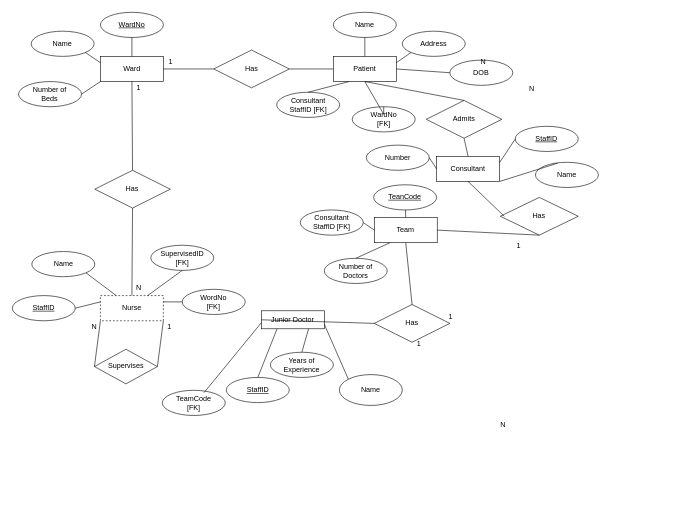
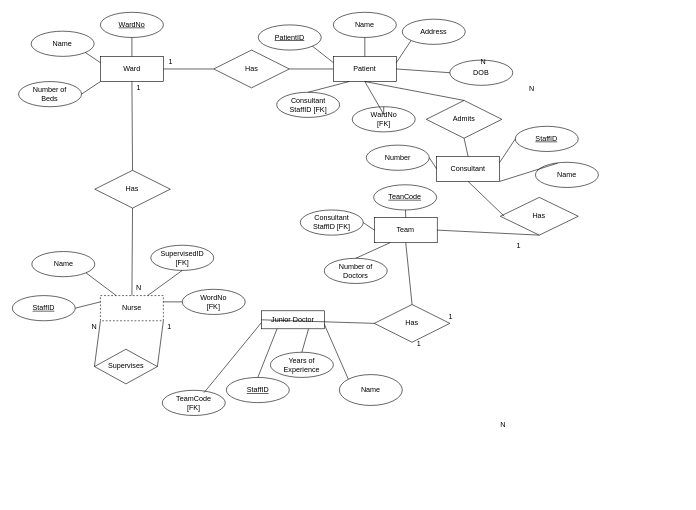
  <mxCell id="0" />
  <mxCell id="1" parent="0" />
  <mxCell id="2" value="" style="group;rounded=0;labelBackgroundColor=none;" vertex="1" connectable="0" parent="1"><mxGeometry x="20" y="20" width="1117.43" height="807.91" as="geometry" /></mxCell>
  <mxCell id="3" value="Ward" style="whiteSpace=wrap;html=1;align=center;rounded=0;labelBackgroundColor=none;" vertex="1" parent="2"><mxGeometry x="146.892" y="73.446" width="104.923" height="41.969" as="geometry" /></mxCell>
  <mxCell id="4" value="WardNo" style="ellipse;whiteSpace=wrap;html=1;align=center;fontStyle=4;rounded=0;labelBackgroundColor=none;" vertex="1" parent="2"><mxGeometry x="146.892" width="104.923" height="41.969" as="geometry" /></mxCell>
  <mxCell id="5" value="Name" style="ellipse;whiteSpace=wrap;html=1;align=center;rounded=0;labelBackgroundColor=none;" vertex="1" parent="2"><mxGeometry x="31.477" y="31.477" width="104.923" height="41.969" as="geometry" /></mxCell>
  <mxCell id="6" value="Number of&lt;div&gt;Beds&lt;/div&gt;" style="ellipse;whiteSpace=wrap;html=1;align=center;rounded=0;labelBackgroundColor=none;" vertex="1" parent="2"><mxGeometry x="10.492" y="115.416" width="104.923" height="41.969" as="geometry" /></mxCell>
  <mxCell id="7" value="Patient" style="whiteSpace=wrap;html=1;align=center;rounded=0;labelBackgroundColor=none;" vertex="1" parent="2"><mxGeometry x="535.111" y="73.446" width="104.923" height="41.969" as="geometry" /></mxCell>
+ <mxCell id="8" value="PatientID" style="ellipse;whiteSpace=wrap;html=1;align=center;fontStyle=4;rounded=0;labelBackgroundColor=none;" vertex="1" parent="2"><mxGeometry x="410.002" y="20.985" width="104.923" height="41.969" as="geometry" /></mxCell>
  <mxCell id="9" value="Name" style="ellipse;whiteSpace=wrap;html=1;align=center;rounded=0;labelBackgroundColor=none;" vertex="1" parent="2"><mxGeometry x="535.109" width="104.923" height="41.969" as="geometry" /></mxCell>
  <mxCell id="10" value="DOB" style="ellipse;whiteSpace=wrap;html=1;align=center;rounded=0;labelBackgroundColor=none;" vertex="1" parent="2"><mxGeometry x="729.217" y="79.739" width="104.923" height="41.969" as="geometry" /></mxCell>
- <mxCell id="11" value="Address" style="ellipse;whiteSpace=wrap;html=1;align=center;rounded=0;labelBackgroundColor=none;" vertex="1" parent="2"><mxGeometry x="650.003" y="31.475" width="104.923" height="41.969" as="geometry" /></mxCell>
+ <mxCell id="11" value="Address" style="ellipse;whiteSpace=wrap;html=1;align=center;rounded=0;labelBackgroundColor=none;" vertex="1" parent="2"><mxGeometry x="650.003" y="11.475" width="104.923" height="41.969" as="geometry" /></mxCell>
  <mxCell id="12" value="WardNo&lt;div&gt;[FK]&lt;/div&gt;" style="ellipse;whiteSpace=wrap;html=1;align=center;rounded=0;labelBackgroundColor=none;" vertex="1" parent="2"><mxGeometry x="566.584" y="157.38" width="104.923" height="41.969" as="geometry" /></mxCell>
  <mxCell id="13" value="Consultant&lt;div&gt;StaffID [FK]&lt;/div&gt;" style="ellipse;whiteSpace=wrap;html=1;align=center;rounded=0;labelBackgroundColor=none;" vertex="1" parent="2"><mxGeometry x="440.678" y="133.25" width="104.923" height="41.969" as="geometry" /></mxCell>
  <mxCell id="14" value="Nurse" style="whiteSpace=wrap;html=1;align=center;rounded=0;labelBackgroundColor=none;dashed=1;" vertex="1" parent="2"><mxGeometry x="146.892" y="472.155" width="104.923" height="41.969" as="geometry" /></mxCell>
  <mxCell id="15" value="StaffID" style="ellipse;whiteSpace=wrap;html=1;align=center;fontStyle=4;rounded=0;labelBackgroundColor=none;" vertex="1" parent="2"><mxGeometry y="472.155" width="104.923" height="41.969" as="geometry" /></mxCell>
  <mxCell id="16" value="Name" style="ellipse;whiteSpace=wrap;html=1;align=center;rounded=0;labelBackgroundColor=none;" vertex="1" parent="2"><mxGeometry x="32.526" y="398.709" width="104.923" height="41.969" as="geometry" /></mxCell>
  <mxCell id="17" value="WordNo&lt;div&gt;[FK]&lt;/div&gt;" style="ellipse;whiteSpace=wrap;html=1;align=center;rounded=0;labelBackgroundColor=none;" vertex="1" parent="2"><mxGeometry x="283.292" y="461.663" width="104.923" height="41.969" as="geometry" /></mxCell>
  <mxCell id="18" value="SupervisedID&lt;div&gt;[FK]&lt;/div&gt;" style="ellipse;whiteSpace=wrap;html=1;align=center;rounded=0;labelBackgroundColor=none;" vertex="1" parent="2"><mxGeometry x="230.831" y="388.216" width="104.923" height="41.969" as="geometry" /></mxCell>
  <mxCell id="19" value="Consultant" style="whiteSpace=wrap;html=1;align=center;rounded=0;labelBackgroundColor=none;" vertex="1" parent="2"><mxGeometry x="707.181" y="240.005" width="104.923" height="41.969" as="geometry" /></mxCell>
  <mxCell id="20" value="StaffID" style="ellipse;whiteSpace=wrap;html=1;align=center;fontStyle=4;rounded=0;labelBackgroundColor=none;" vertex="1" parent="2"><mxGeometry x="838.333" y="190.003" width="104.923" height="41.969" as="geometry" /></mxCell>
  <mxCell id="21" value="Name" style="ellipse;whiteSpace=wrap;html=1;align=center;rounded=0;labelBackgroundColor=none;" vertex="1" parent="2"><mxGeometry x="871.915" y="249.996" width="104.923" height="41.969" as="geometry" /></mxCell>
  <mxCell id="22" value="Number" style="ellipse;whiteSpace=wrap;html=1;align=center;rounded=0;labelBackgroundColor=none;" vertex="1" parent="2"><mxGeometry x="590.0" y="221.39" width="104.923" height="41.969" as="geometry" /></mxCell>
  <mxCell id="23" value="Team" style="whiteSpace=wrap;html=1;align=center;rounded=0;labelBackgroundColor=none;" vertex="1" parent="2"><mxGeometry x="603.31" y="342.045" width="104.923" height="41.969" as="geometry" /></mxCell>
  <mxCell id="24" value="Consultant&lt;div&gt;StaffID [FK]&lt;/div&gt;" style="ellipse;whiteSpace=wrap;html=1;align=center;rounded=0;labelBackgroundColor=none;" vertex="1" parent="2"><mxGeometry x="479.997" y="329.455" width="104.923" height="41.969" as="geometry" /></mxCell>
  <mxCell id="25" value="TeanCode" style="ellipse;whiteSpace=wrap;html=1;align=center;fontStyle=4;rounded=0;labelBackgroundColor=none;" vertex="1" parent="2"><mxGeometry x="602.26" y="287.49" width="104.923" height="41.969" as="geometry" /></mxCell>
  <mxCell id="26" value="Number of&lt;div&gt;Doctors&lt;/div&gt;" style="ellipse;whiteSpace=wrap;html=1;align=center;rounded=0;labelBackgroundColor=none;" vertex="1" parent="2"><mxGeometry x="519.995" y="409.999" width="104.923" height="41.969" as="geometry" /></mxCell>
  <mxCell id="27" value="Junior Doctor" style="whiteSpace=wrap;html=1;align=center;rounded=0;labelBackgroundColor=none;" vertex="1" parent="2"><mxGeometry x="415.072" y="497.495" width="104.923" height="30" as="geometry" /></mxCell>
  <mxCell id="28" value="TeamCode&lt;div&gt;[FK]&lt;/div&gt;" style="ellipse;whiteSpace=wrap;html=1;align=center;rounded=0;labelBackgroundColor=none;" vertex="1" parent="2"><mxGeometry x="249.999" y="630.005" width="104.923" height="41.969" as="geometry" /></mxCell>
  <mxCell id="29" value="Name" style="ellipse;whiteSpace=wrap;html=1;align=center;rounded=0;labelBackgroundColor=none;" vertex="1" parent="2"><mxGeometry x="545.08" y="603.81" width="104.92" height="51.45" as="geometry" /></mxCell>
  <mxCell id="30" value="StaffID" style="ellipse;whiteSpace=wrap;html=1;align=center;fontStyle=4;rounded=0;labelBackgroundColor=none;" vertex="1" parent="2"><mxGeometry x="356.733" y="608.551" width="104.923" height="41.969" as="geometry" /></mxCell>
  <mxCell id="31" value="Years of&lt;div&gt;Experience&lt;/div&gt;" style="ellipse;whiteSpace=wrap;html=1;align=center;rounded=0;labelBackgroundColor=none;" vertex="1" parent="2"><mxGeometry x="430.183" y="566.581" width="104.923" height="41.969" as="geometry" /></mxCell>
  <mxCell id="32" value="" style="endArrow=none;html=1;rounded=0;exitX=0.5;exitY=0;exitDx=0;exitDy=0;entryX=0.25;entryY=1;entryDx=0;entryDy=0;labelBackgroundColor=none;fontColor=default;" edge="1" parent="2" source="30" target="27"><mxGeometry relative="1" as="geometry"><mxPoint x="566.584" y="535.109" as="sourcePoint" /><mxPoint x="860.369" y="723.971" as="targetPoint" /></mxGeometry></mxCell>
  <mxCell id="33" value="" style="endArrow=none;html=1;rounded=0;exitX=1;exitY=1;exitDx=0;exitDy=0;entryX=0;entryY=0.25;entryDx=0;entryDy=0;labelBackgroundColor=none;fontColor=default;" edge="1" parent="2" source="5" target="3"><mxGeometry relative="1" as="geometry"><mxPoint x="188.861" y="125.908" as="sourcePoint" /><mxPoint x="356.738" y="125.908" as="targetPoint" /></mxGeometry></mxCell>
  <mxCell id="34" value="" style="endArrow=none;html=1;rounded=0;exitX=0.5;exitY=1;exitDx=0;exitDy=0;entryX=0.5;entryY=0;entryDx=0;entryDy=0;labelBackgroundColor=none;fontColor=default;" edge="1" parent="2" source="4" target="3"><mxGeometry relative="1" as="geometry"><mxPoint x="199.354" y="41.969" as="sourcePoint" /><mxPoint x="356.738" y="41.969" as="targetPoint" /></mxGeometry></mxCell>
  <mxCell id="35" value="" style="endArrow=none;html=1;rounded=0;exitX=1;exitY=0.5;exitDx=0;exitDy=0;entryX=0;entryY=1;entryDx=0;entryDy=0;labelBackgroundColor=none;fontColor=default;" edge="1" parent="2" source="6" target="3"><mxGeometry relative="1" as="geometry"><mxPoint x="283.292" y="94.431" as="sourcePoint" /><mxPoint x="451.169" y="94.431" as="targetPoint" /></mxGeometry></mxCell>
+ <mxCell id="36" value="" style="endArrow=none;html=1;rounded=0;entryX=1;entryY=1;entryDx=0;entryDy=0;exitX=0;exitY=0.25;exitDx=0;exitDy=0;labelBackgroundColor=none;fontColor=default;" edge="1" parent="2" source="7" target="8"><mxGeometry relative="1" as="geometry"><mxPoint x="666.261" y="115.416" as="sourcePoint" /><mxPoint x="834.138" y="115.416" as="targetPoint" /></mxGeometry></mxCell>
  <mxCell id="37" value="" style="endArrow=none;html=1;rounded=0;entryX=0.5;entryY=1;entryDx=0;entryDy=0;exitX=0.5;exitY=0;exitDx=0;exitDy=0;labelBackgroundColor=none;fontColor=default;" edge="1" parent="2" source="7" target="9"><mxGeometry relative="1" as="geometry"><mxPoint x="792.169" y="188.862" as="sourcePoint" /><mxPoint x="876.107" y="41.969" as="targetPoint" /></mxGeometry></mxCell>
  <mxCell id="38" value="" style="endArrow=none;html=1;rounded=0;exitX=0;exitY=1;exitDx=0;exitDy=0;entryX=1;entryY=0.25;entryDx=0;entryDy=0;labelBackgroundColor=none;fontColor=default;" edge="1" parent="2" source="11" target="7"><mxGeometry relative="1" as="geometry"><mxPoint x="939.061" y="94.431" as="sourcePoint" /><mxPoint x="1106.938" y="94.431" as="targetPoint" /></mxGeometry></mxCell>
  <mxCell id="39" value="" style="endArrow=none;html=1;rounded=0;entryX=0;entryY=0.5;entryDx=0;entryDy=0;exitX=1;exitY=0.5;exitDx=0;exitDy=0;labelBackgroundColor=none;fontColor=default;" edge="1" parent="2" source="7" target="10"><mxGeometry relative="1" as="geometry"><mxPoint x="792.169" y="167.877" as="sourcePoint" /><mxPoint x="960.045" y="167.877" as="targetPoint" /></mxGeometry></mxCell>
  <mxCell id="40" value="" style="endArrow=none;html=1;rounded=0;entryX=0.5;entryY=0;entryDx=0;entryDy=0;labelBackgroundColor=none;fontColor=default;exitX=0.5;exitY=1;exitDx=0;exitDy=0;" edge="1" parent="2" source="7" target="12"><mxGeometry relative="1" as="geometry"><mxPoint x="580" y="140" as="sourcePoint" /><mxPoint x="1085.953" y="157.385" as="targetPoint" /><Array as="points"><mxPoint x="619" y="170" /></Array></mxGeometry></mxCell>
  <mxCell id="41" value="" style="endArrow=none;html=1;rounded=0;entryX=0.5;entryY=0;entryDx=0;entryDy=0;exitX=0.25;exitY=1;exitDx=0;exitDy=0;labelBackgroundColor=none;fontColor=default;" edge="1" parent="2" source="7" target="13"><mxGeometry relative="1" as="geometry"><mxPoint x="855.122" y="220.339" as="sourcePoint" /><mxPoint x="1022.999" y="220.339" as="targetPoint" /></mxGeometry></mxCell>
  <mxCell id="42" value="" style="endArrow=none;html=1;rounded=0;entryX=1;entryY=0.5;entryDx=0;entryDy=0;exitX=0;exitY=0.25;exitDx=0;exitDy=0;labelBackgroundColor=none;fontColor=default;" edge="1" parent="2" source="14" target="15"><mxGeometry relative="1" as="geometry"><mxPoint x="241.323" y="514.125" as="sourcePoint" /><mxPoint x="409.2" y="514.125" as="targetPoint" /></mxGeometry></mxCell>
  <mxCell id="43" value="" style="endArrow=none;html=1;rounded=0;entryX=1;entryY=1;entryDx=0;entryDy=0;exitX=0.25;exitY=0;exitDx=0;exitDy=0;labelBackgroundColor=none;fontColor=default;" edge="1" parent="2" source="14" target="16"><mxGeometry relative="1" as="geometry"><mxPoint x="157.385" y="577.079" as="sourcePoint" /><mxPoint x="325.261" y="577.079" as="targetPoint" /></mxGeometry></mxCell>
  <mxCell id="44" value="" style="endArrow=none;html=1;rounded=0;entryX=0.5;entryY=1;entryDx=0;entryDy=0;exitX=0.75;exitY=0;exitDx=0;exitDy=0;labelBackgroundColor=none;fontColor=default;" edge="1" parent="2" source="14" target="18"><mxGeometry relative="1" as="geometry"><mxPoint x="178.369" y="587.571" as="sourcePoint" /><mxPoint x="346.246" y="587.571" as="targetPoint" /></mxGeometry></mxCell>
  <mxCell id="45" value="" style="endArrow=none;html=1;rounded=0;entryX=0;entryY=0.5;entryDx=0;entryDy=0;exitX=1;exitY=0.25;exitDx=0;exitDy=0;labelBackgroundColor=none;fontColor=default;" edge="1" parent="2" source="14" target="17"><mxGeometry relative="1" as="geometry"><mxPoint x="230.831" y="556.094" as="sourcePoint" /><mxPoint x="398.707" y="556.094" as="targetPoint" /></mxGeometry></mxCell>
  <mxCell id="46" value="" style="endArrow=none;html=1;rounded=0;entryX=1;entryY=0.25;entryDx=0;entryDy=0;exitX=0;exitY=0.5;exitDx=0;exitDy=0;labelBackgroundColor=none;fontColor=default;" edge="1" parent="2" source="20" target="19"><mxGeometry relative="1" as="geometry"><mxPoint x="682.0" y="409.201" as="sourcePoint" /><mxPoint x="849.876" y="409.201" as="targetPoint" /></mxGeometry></mxCell>
  <mxCell id="47" value="" style="endArrow=none;html=1;rounded=0;entryX=0.351;entryY=0.036;entryDx=0;entryDy=0;entryPerimeter=0;exitX=1;exitY=1;exitDx=0;exitDy=0;labelBackgroundColor=none;fontColor=default;" edge="1" parent="2" source="19" target="21"><mxGeometry relative="1" as="geometry"><mxPoint x="881.353" y="419.694" as="sourcePoint" /><mxPoint x="1049.23" y="419.694" as="targetPoint" /></mxGeometry></mxCell>
  <mxCell id="48" value="" style="endArrow=none;html=1;rounded=0;entryX=1;entryY=0.5;entryDx=0;entryDy=0;exitX=0;exitY=0.5;exitDx=0;exitDy=0;labelBackgroundColor=none;fontColor=default;" edge="1" parent="2" source="19" target="22"><mxGeometry relative="1" as="geometry"><mxPoint x="786.923" y="419.694" as="sourcePoint" /><mxPoint x="954.799" y="419.694" as="targetPoint" /></mxGeometry></mxCell>
  <mxCell id="49" value="" style="endArrow=none;html=1;rounded=0;exitX=0.5;exitY=0;exitDx=0;exitDy=0;labelBackgroundColor=none;fontColor=default;" edge="1" parent="2" source="23" target="25"><mxGeometry relative="1" as="geometry"><mxPoint x="482.646" y="604.359" as="sourcePoint" /><mxPoint x="650.523" y="604.359" as="targetPoint" /></mxGeometry></mxCell>
  <mxCell id="50" value="" style="endArrow=none;html=1;rounded=0;entryX=1;entryY=0.5;entryDx=0;entryDy=0;exitX=0;exitY=0.5;exitDx=0;exitDy=0;labelBackgroundColor=none;fontColor=default;" edge="1" parent="2" source="23" target="24"><mxGeometry relative="1" as="geometry"><mxPoint x="451.169" y="646.328" as="sourcePoint" /><mxPoint x="619.046" y="646.328" as="targetPoint" /></mxGeometry></mxCell>
  <mxCell id="51" value="" style="endArrow=none;html=1;rounded=0;entryX=0.5;entryY=0;entryDx=0;entryDy=0;exitX=0.25;exitY=1;exitDx=0;exitDy=0;labelBackgroundColor=none;fontColor=default;" edge="1" parent="2" source="23" target="26"><mxGeometry relative="1" as="geometry"><mxPoint x="535.107" y="635.836" as="sourcePoint" /><mxPoint x="702.984" y="635.836" as="targetPoint" /></mxGeometry></mxCell>
  <mxCell id="52" value="" style="endArrow=none;html=1;rounded=0;exitX=1;exitY=0.25;exitDx=0;exitDy=0;entryX=0.663;entryY=0.093;entryDx=0;entryDy=0;labelBackgroundColor=none;fontColor=default;entryPerimeter=0;" edge="1" parent="2" target="28"><mxGeometry relative="1" as="geometry"><mxPoint x="415.005" y="517.427" as="sourcePoint" /><mxPoint x="891.779" y="680.95" as="targetPoint" /></mxGeometry></mxCell>
  <mxCell id="53" value="" style="endArrow=none;html=1;rounded=0;exitX=1;exitY=0.75;exitDx=0;exitDy=0;entryX=0;entryY=0;entryDx=0;entryDy=0;labelBackgroundColor=none;fontColor=default;" edge="1" parent="2" source="27" target="29"><mxGeometry relative="1" as="geometry"><mxPoint x="1091.199" y="776.433" as="sourcePoint" /><mxPoint x="1259.076" y="776.433" as="targetPoint" /></mxGeometry></mxCell>
  <mxCell id="54" value="" style="endArrow=none;html=1;rounded=0;entryX=0.5;entryY=0;entryDx=0;entryDy=0;exitX=0.75;exitY=1;exitDx=0;exitDy=0;labelBackgroundColor=none;fontColor=default;" edge="1" parent="2" source="27" target="31"><mxGeometry relative="1" as="geometry"><mxPoint x="965.292" y="776.433" as="sourcePoint" /><mxPoint x="1133.168" y="776.433" as="targetPoint" /></mxGeometry></mxCell>
  <mxCell id="55" value="Has" style="shape=rhombus;perimeter=rhombusPerimeter;whiteSpace=wrap;html=1;align=center;rounded=0;labelBackgroundColor=none;" vertex="1" parent="2"><mxGeometry x="335.754" y="62.954" width="125.908" height="62.954" as="geometry" /></mxCell>
  <mxCell id="56" value="Has" style="shape=rhombus;perimeter=rhombusPerimeter;whiteSpace=wrap;html=1;align=center;rounded=0;labelBackgroundColor=none;" vertex="1" parent="2"><mxGeometry x="137.449" y="263.358" width="125.908" height="62.954" as="geometry" /></mxCell>
  <mxCell id="57" value="Supervises" style="shape=rhombus;perimeter=rhombusPerimeter;whiteSpace=wrap;html=1;align=center;rounded=0;labelBackgroundColor=none;" vertex="1" parent="2"><mxGeometry x="136.892" y="561.586" width="104.923" height="57.708" as="geometry" /></mxCell>
  <mxCell id="58" value="Admits" style="shape=rhombus;perimeter=rhombusPerimeter;whiteSpace=wrap;html=1;align=center;rounded=0;labelBackgroundColor=none;" vertex="1" parent="2"><mxGeometry x="689.999" y="146.884" width="125.908" height="62.954" as="geometry" /></mxCell>
  <mxCell id="59" value="Has" style="shape=rhombus;perimeter=rhombusPerimeter;whiteSpace=wrap;html=1;align=center;rounded=0;labelBackgroundColor=none;" vertex="1" parent="2"><mxGeometry x="813.38" y="308.47" width="129.88" height="62.95" as="geometry" /></mxCell>
  <mxCell id="60" value="Has" style="shape=rhombus;perimeter=rhombusPerimeter;whiteSpace=wrap;html=1;align=center;rounded=0;labelBackgroundColor=none;" vertex="1" parent="2"><mxGeometry x="603.307" y="487.003" width="125.908" height="62.954" as="geometry" /></mxCell>
  <mxCell id="61" value="" style="endArrow=none;html=1;rounded=0;entryX=0.5;entryY=1;entryDx=0;entryDy=0;exitX=0.5;exitY=0;exitDx=0;exitDy=0;labelBackgroundColor=none;fontColor=default;" edge="1" parent="2" source="56" target="3"><mxGeometry relative="1" as="geometry"><mxPoint x="367.231" y="241.324" as="sourcePoint" /><mxPoint x="535.107" y="241.324" as="targetPoint" /></mxGeometry></mxCell>
  <mxCell id="62" value="" style="endArrow=none;html=1;rounded=0;entryX=0.5;entryY=0;entryDx=0;entryDy=0;exitX=0.5;exitY=1;exitDx=0;exitDy=0;labelBackgroundColor=none;fontColor=default;" edge="1" parent="2" source="56" target="14"><mxGeometry relative="1" as="geometry"><mxPoint x="346.246" y="356.739" as="sourcePoint" /><mxPoint x="514.123" y="356.739" as="targetPoint" /></mxGeometry></mxCell>
  <mxCell id="63" value="" style="endArrow=none;html=1;rounded=0;exitX=1;exitY=1;exitDx=0;exitDy=0;entryX=1;entryY=0.5;entryDx=0;entryDy=0;labelBackgroundColor=none;fontColor=default;" edge="1" parent="2" source="14" target="57"><mxGeometry relative="1" as="geometry"><mxPoint x="388.215" y="587.571" as="sourcePoint" /><mxPoint x="556.092" y="587.571" as="targetPoint" /></mxGeometry></mxCell>
  <mxCell id="64" value="" style="endArrow=none;html=1;rounded=0;entryX=0;entryY=1;entryDx=0;entryDy=0;exitX=0;exitY=0.5;exitDx=0;exitDy=0;labelBackgroundColor=none;fontColor=default;" edge="1" parent="2" source="57" target="14"><mxGeometry relative="1" as="geometry"><mxPoint x="230.831" y="577.079" as="sourcePoint" /><mxPoint x="398.707" y="577.079" as="targetPoint" /></mxGeometry></mxCell>
  <mxCell id="65" value="" style="endArrow=none;html=1;rounded=0;entryX=0;entryY=0.5;entryDx=0;entryDy=0;exitX=1;exitY=0.5;exitDx=0;exitDy=0;labelBackgroundColor=none;fontColor=default;" edge="1" parent="2" source="3" target="55"><mxGeometry relative="1" as="geometry"><mxPoint x="377.723" y="188.862" as="sourcePoint" /><mxPoint x="545.6" y="188.862" as="targetPoint" /></mxGeometry></mxCell>
  <mxCell id="66" value="" style="endArrow=none;html=1;rounded=0;exitX=1;exitY=0.5;exitDx=0;exitDy=0;entryX=0;entryY=0.5;entryDx=0;entryDy=0;labelBackgroundColor=none;fontColor=default;" edge="1" parent="2" source="55" target="7"><mxGeometry relative="1" as="geometry"><mxPoint x="493.138" y="146.893" as="sourcePoint" /><mxPoint x="661.015" y="146.893" as="targetPoint" /></mxGeometry></mxCell>
  <mxCell id="67" value="" style="endArrow=none;html=1;rounded=0;entryX=0.5;entryY=1;entryDx=0;entryDy=0;exitX=0.5;exitY=0;exitDx=0;exitDy=0;labelBackgroundColor=none;fontColor=default;" edge="1" parent="2" source="58" target="7"><mxGeometry relative="1" as="geometry"><mxPoint x="598.061" y="167.877" as="sourcePoint" /><mxPoint x="765.938" y="167.877" as="targetPoint" /></mxGeometry></mxCell>
  <mxCell id="68" value="" style="endArrow=none;html=1;rounded=0;exitX=0.5;exitY=1;exitDx=0;exitDy=0;entryX=0.5;entryY=0;entryDx=0;entryDy=0;labelBackgroundColor=none;fontColor=default;" edge="1" parent="2" source="58" target="19"><mxGeometry relative="1" as="geometry"><mxPoint x="839.384" y="241.324" as="sourcePoint" /><mxPoint x="1007.261" y="241.324" as="targetPoint" /></mxGeometry></mxCell>
  <mxCell id="69" value="" style="endArrow=none;html=1;rounded=0;entryX=0.5;entryY=1;entryDx=0;entryDy=0;labelBackgroundColor=none;fontColor=default;" edge="1" parent="2" target="19"><mxGeometry relative="1" as="geometry"><mxPoint x="820" y="340" as="sourcePoint" /><mxPoint x="723.969" y="461.663" as="targetPoint" /></mxGeometry></mxCell>
  <mxCell id="70" value="" style="endArrow=none;html=1;rounded=0;entryX=0.5;entryY=1;entryDx=0;entryDy=0;exitX=1;exitY=0.5;exitDx=0;exitDy=0;labelBackgroundColor=none;fontColor=default;" edge="1" parent="2" source="23" target="59"><mxGeometry relative="1" as="geometry"><mxPoint x="619.046" y="493.14" as="sourcePoint" /><mxPoint x="786.923" y="493.14" as="targetPoint" /></mxGeometry></mxCell>
  <mxCell id="71" value="" style="endArrow=none;html=1;rounded=0;entryX=0.5;entryY=0;entryDx=0;entryDy=0;exitX=0.5;exitY=1;exitDx=0;exitDy=0;labelBackgroundColor=none;fontColor=default;" edge="1" parent="2" source="23" target="60"><mxGeometry relative="1" as="geometry"><mxPoint x="650.523" y="545.602" as="sourcePoint" /><mxPoint x="818.399" y="545.602" as="targetPoint" /></mxGeometry></mxCell>
  <mxCell id="72" value="" style="endArrow=none;html=1;rounded=0;exitX=0;exitY=0.5;exitDx=0;exitDy=0;entryX=0;entryY=0.5;entryDx=0;entryDy=0;labelBackgroundColor=none;fontColor=default;" edge="1" parent="2" source="60" target="27"><mxGeometry relative="1" as="geometry"><mxPoint x="902.338" y="587.571" as="sourcePoint" /><mxPoint x="1070.215" y="587.571" as="targetPoint" /></mxGeometry></mxCell>
  <mxCell id="73" value="1" style="text;html=1;align=center;verticalAlign=middle;whiteSpace=wrap;rounded=0;labelBackgroundColor=none;" vertex="1" parent="2"><mxGeometry x="258.111" y="77.643" width="11.542" height="11.542" as="geometry" /></mxCell>
  <mxCell id="74" value="N" style="text;html=1;align=center;verticalAlign=middle;whiteSpace=wrap;rounded=0;labelBackgroundColor=none;" vertex="1" parent="2"><mxGeometry x="778.529" y="77.643" width="11.542" height="11.542" as="geometry" /></mxCell>
  <mxCell id="75" value="1" style="text;html=1;align=center;verticalAlign=middle;whiteSpace=wrap;rounded=0;labelBackgroundColor=none;" vertex="1" parent="2"><mxGeometry x="204.6" y="120.662" width="11.542" height="11.542" as="geometry" /></mxCell>
  <mxCell id="76" value="1" style="text;html=1;align=center;verticalAlign=middle;whiteSpace=wrap;rounded=0;labelBackgroundColor=none;" vertex="1" parent="2"><mxGeometry x="256.012" y="518.321" width="11.542" height="11.542" as="geometry" /></mxCell>
  <mxCell id="77" value="N" style="text;html=1;align=center;verticalAlign=middle;whiteSpace=wrap;rounded=0;labelBackgroundColor=none;" vertex="1" parent="2"><mxGeometry x="131.154" y="518.321" width="11.542" height="11.542" as="geometry" /></mxCell>
  <mxCell id="78" value="N" style="text;html=1;align=center;verticalAlign=middle;whiteSpace=wrap;rounded=0;labelBackgroundColor=none;" vertex="1" parent="2"><mxGeometry x="204.6" y="454.318" width="11.542" height="11.542" as="geometry" /></mxCell>
  <mxCell id="79" value="N" style="text;html=1;align=center;verticalAlign=middle;whiteSpace=wrap;rounded=0;labelBackgroundColor=none;" vertex="1" parent="2"><mxGeometry x="860.369" y="121.711" width="11.542" height="11.542" as="geometry" /></mxCell>
  <mxCell id="80" value="1" style="text;html=1;align=center;verticalAlign=middle;whiteSpace=wrap;rounded=0;labelBackgroundColor=none;" vertex="1" parent="2"><mxGeometry x="838.335" y="384.02" width="11.542" height="11.542" as="geometry" /></mxCell>
  <mxCell id="81" value="1" style="text;html=1;align=center;verticalAlign=middle;whiteSpace=wrap;rounded=0;labelBackgroundColor=none;" vertex="1" parent="2"><mxGeometry x="725.018" y="502.583" width="11.542" height="11.542" as="geometry" /></mxCell>
  <mxCell id="82" value="1" style="text;html=1;align=center;verticalAlign=middle;whiteSpace=wrap;rounded=0;labelBackgroundColor=none;" vertex="1" parent="2"><mxGeometry x="671.507" y="546.651" width="11.542" height="11.542" as="geometry" /></mxCell>
  <mxCell id="83" value="N" style="text;html=1;align=center;verticalAlign=middle;whiteSpace=wrap;rounded=0;labelBackgroundColor=none;" vertex="1" parent="2"><mxGeometry x="812.104" y="680.953" width="11.542" height="11.542" as="geometry" /></mxCell>
